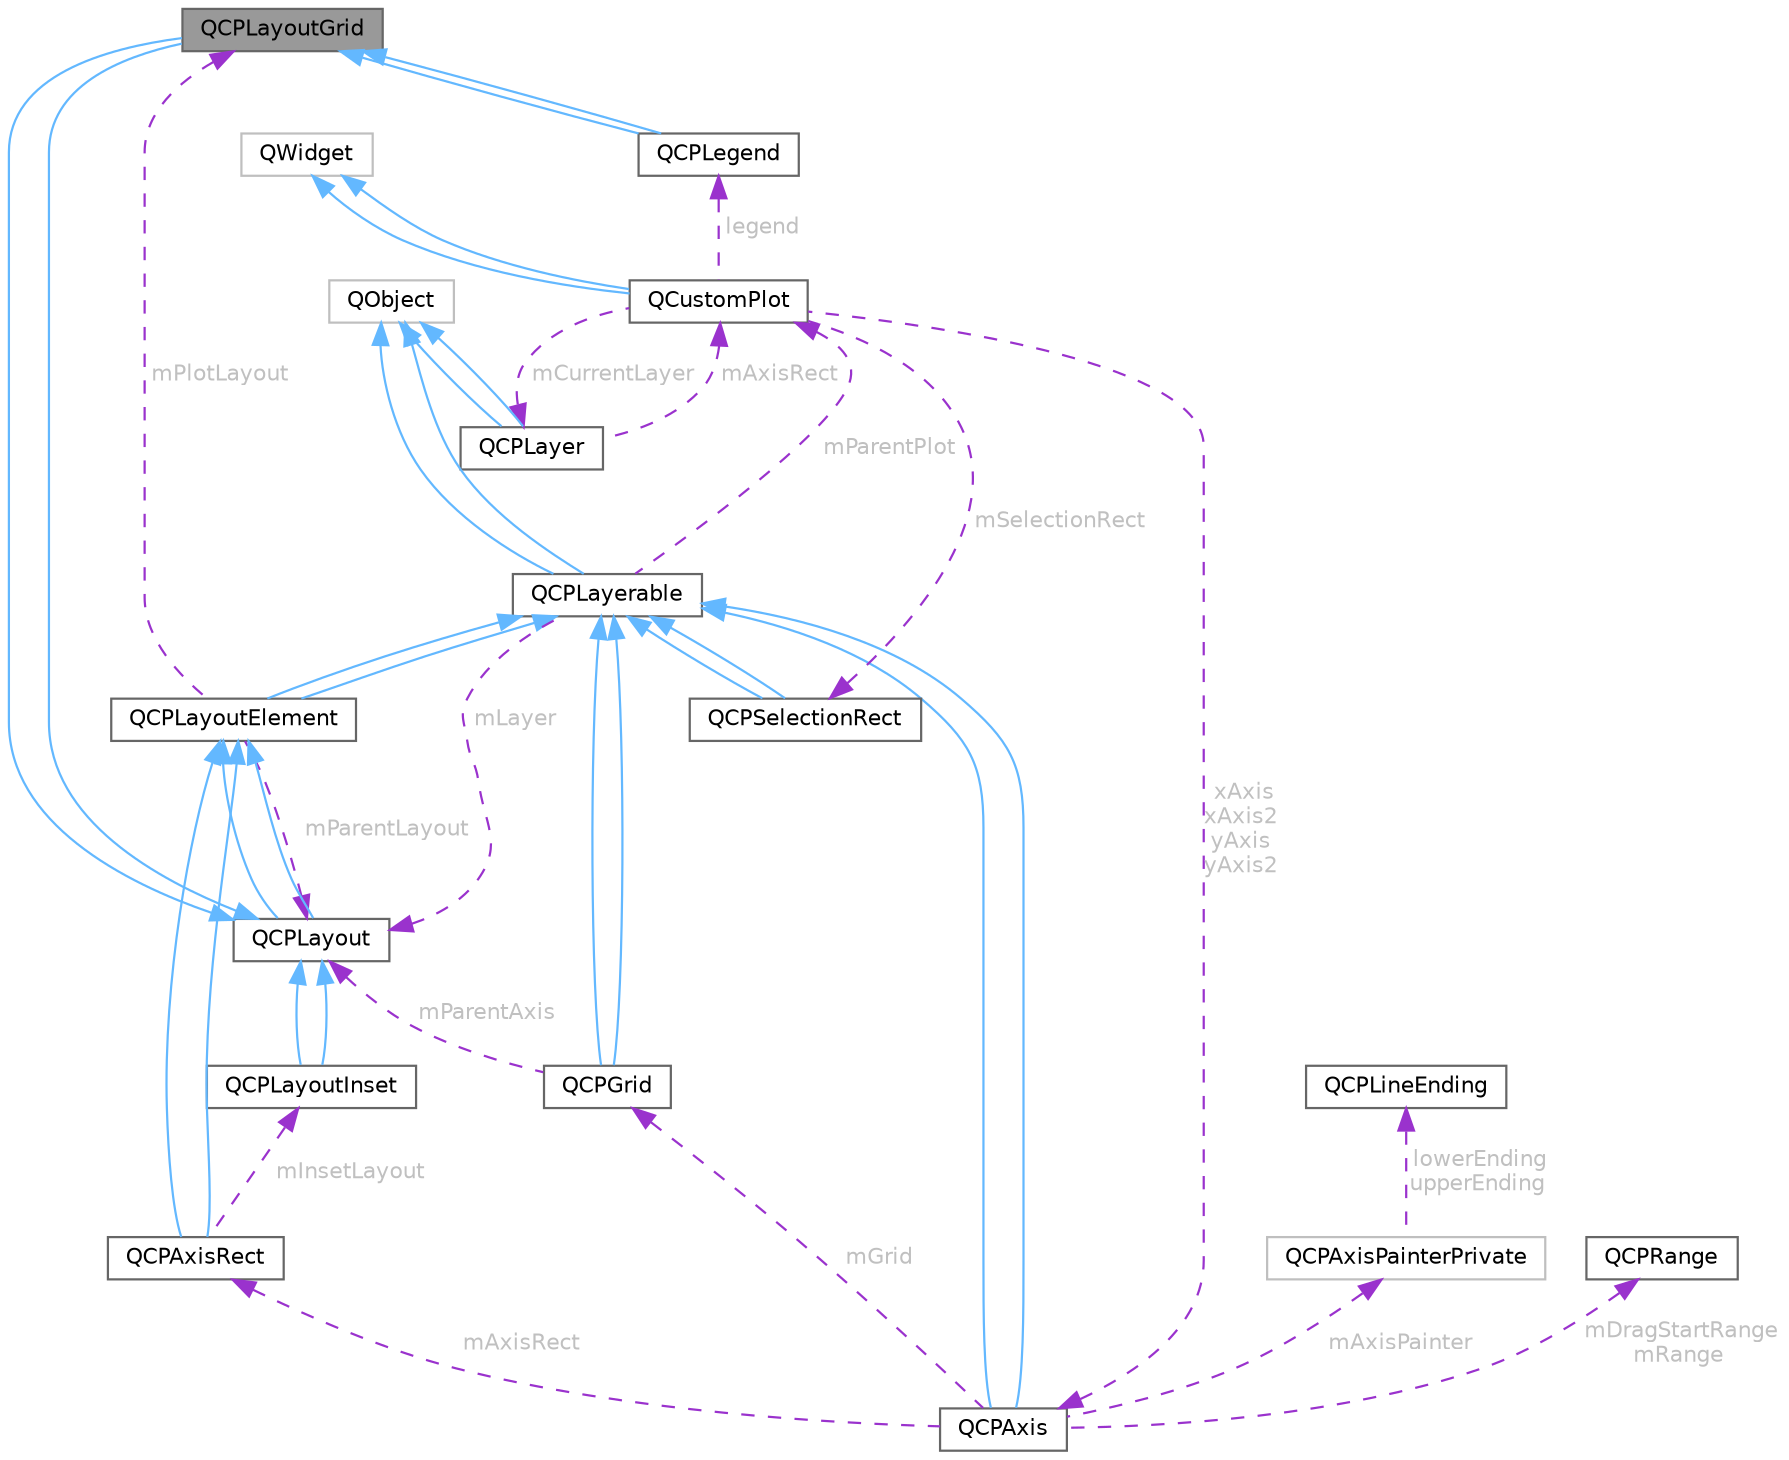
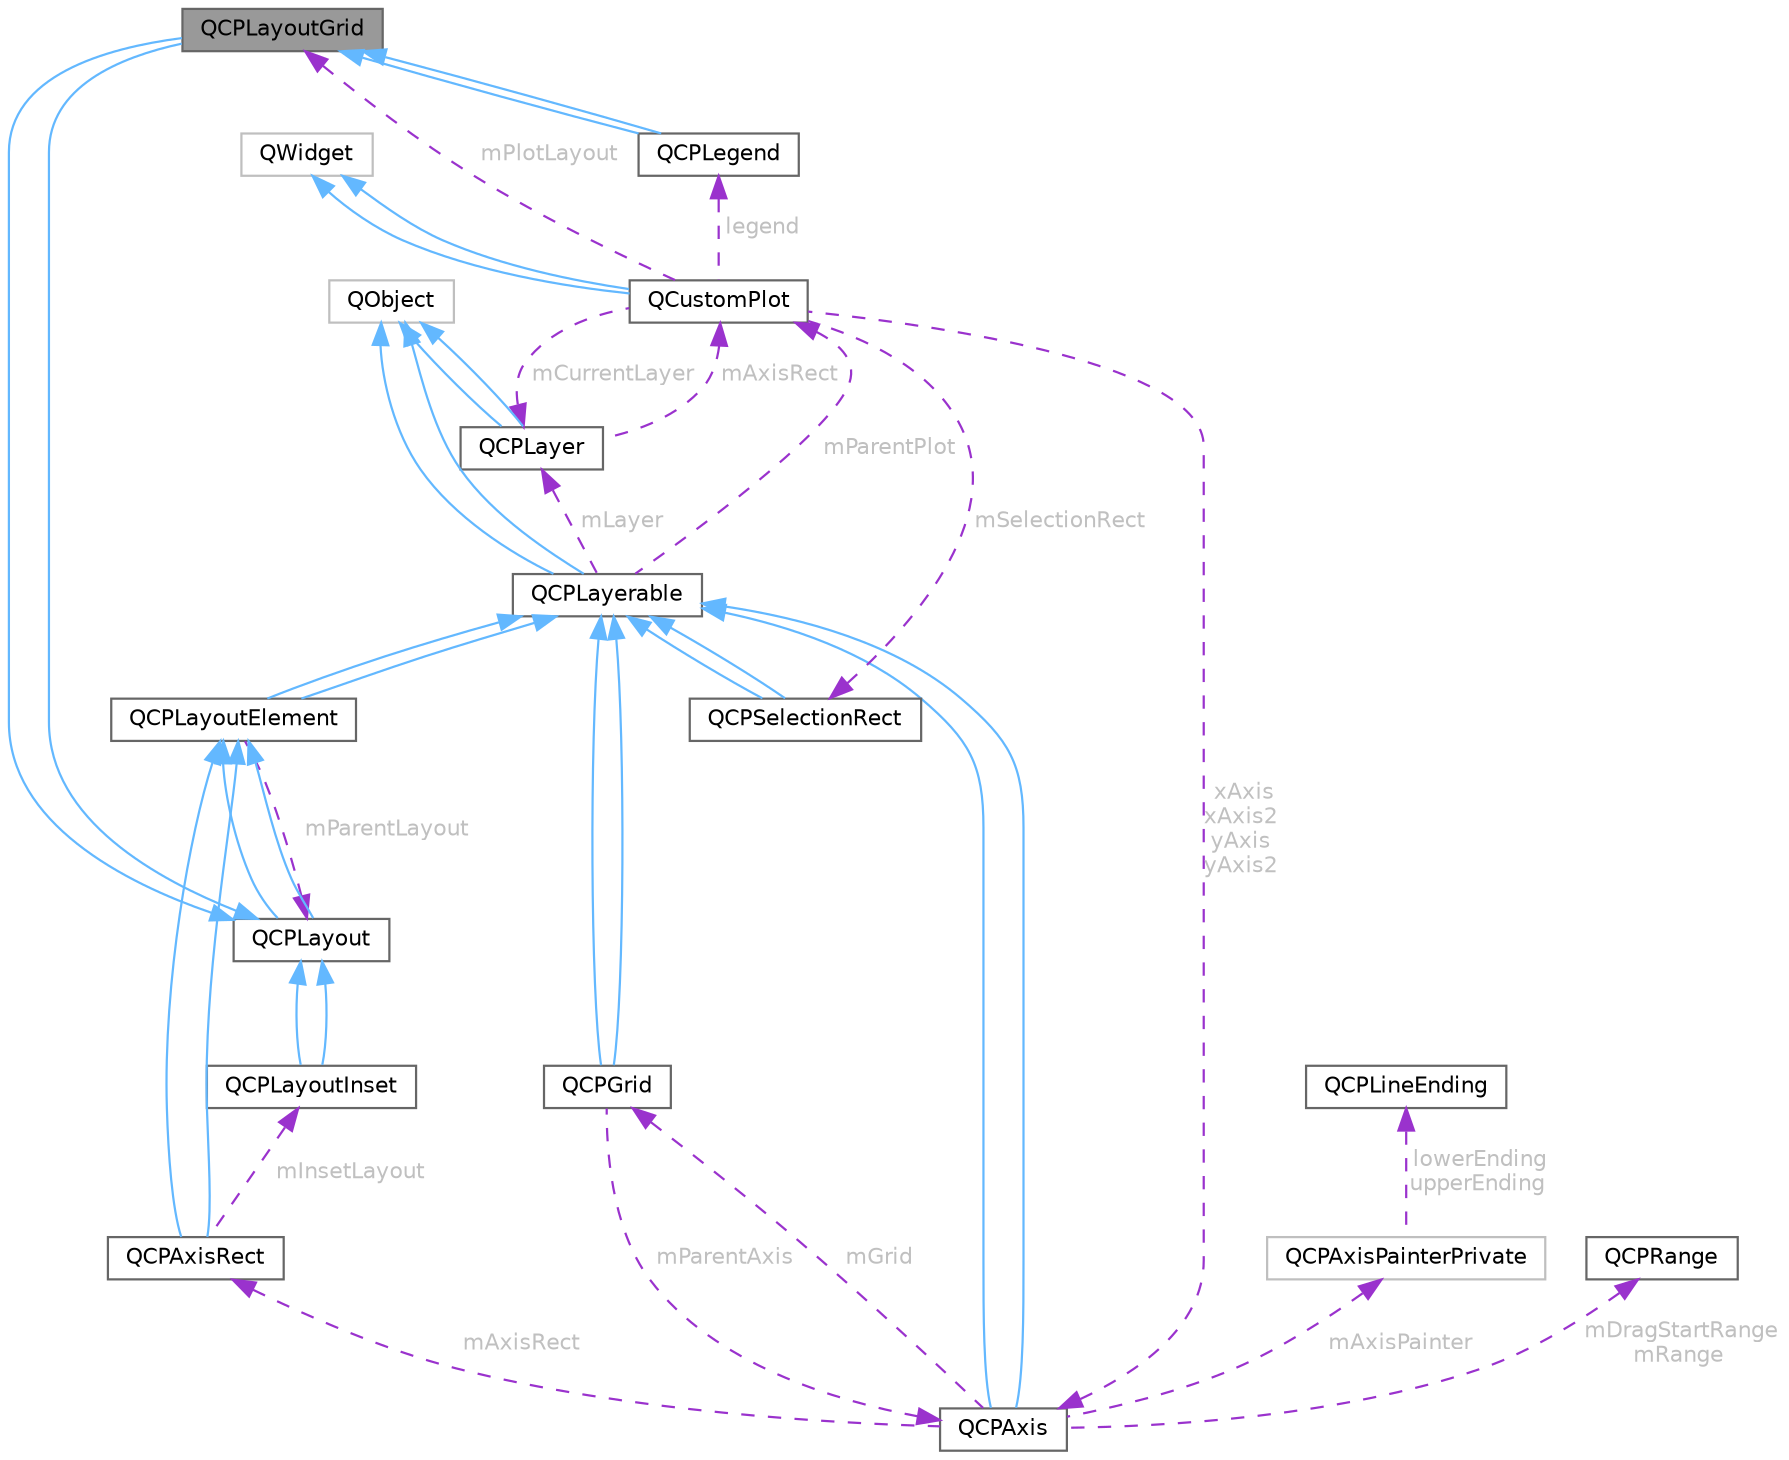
  digraph {
    node [color=gray40 fillcolor=white fontname=Helvetica fontsize=10 shape=box style=filled]
    edge [color=steelblue1 dir=back fontname=Helvetica fontsize=10 labelfontname=Helvetica labelfontsize=10 style=solid]
    n1 [fillcolor=grey60 fontcolor=black height=0.2 label=QCPLayoutGrid width=0.4]
    n2 [height=0.2 label=QCustomPlot width=0.4]
    n3 [height=0.2 label=QCPLegend width=0.4]
    n4 [height=0.2 label=QCPLayerable width=0.4]
    n5 [height=0.2 label=QCPLayer width=0.4]
    n6 [height=0.2 label=QCPLayout width=0.4]
    n7 [height=0.2 label=QCPLayoutElement width=0.4]
    n8 [height=0.2 label=QCPLayoutInset width=0.4]
    n9 [height=0.2 label=QCPAxisRect width=0.4]
    n10 [height=0.2 label=QCPAxis width=0.4]
    n11 [height=0.2 label=QCPGrid width=0.4]
    n12 [height=0.2 label=QCPSelectionRect width=0.4]
    n13 [color=grey75 height=0.2 label=QObject width=0.4]
    n14 [color=grey75 height=0.2 label=QCPAxisPainterPrivate width=0.4]
    n15 [color=grey75 height=0.2 label=QWidget width=0.4]
    n16 [height=0.2 label=QCPRange width=0.4]
    n17 [height=0.2 label=QCPLineEnding width=0.4]
-   n1 -> n7 [color=darkorchid3 fontcolor=grey label=" mPlotLayout" style=dashed]
+   n1 -> n2 [color=darkorchid3 fontcolor=grey label=" mPlotLayout" style=dashed]
    n1 -> n3
    n1 -> n3
    n2 -> n4 [color=darkorchid3 fontcolor=grey label=" mParentPlot" style=dashed]
    n2 -> n5 [color=darkorchid3 fontcolor=grey label=" mAxisRect" style=dashed]
    n3 -> n2 [color=darkorchid3 fontcolor=grey label=" legend" style=dashed]
    n4 -> n7
    n4 -> n7
    n4 -> n10
    n4 -> n10
    n4 -> n11
    n4 -> n11
    n4 -> n12
    n4 -> n12
    n5 -> n2 [color=darkorchid3 fontcolor=grey label=" mCurrentLayer" style=dashed]
-   n6 -> n4 [color=darkorchid3 fontcolor=grey label=" mLayer" style=dashed]
+   n5 -> n4 [color=darkorchid3 fontcolor=grey label=" mLayer" style=dashed]
    n6 -> n1
    n6 -> n1
    n6 -> n7 [color=darkorchid3 fontcolor=grey label=" mParentLayout" style=dashed]
    n6 -> n8
    n6 -> n8
    n7 -> n6
    n7 -> n6
    n7 -> n9
    n7 -> n9
    n8 -> n9 [color=darkorchid3 fontcolor=grey label=" mInsetLayout" style=dashed]
    n9 -> n10 [color=darkorchid3 fontcolor=grey label=" mAxisRect" style=dashed]
    n10 -> n2 [color=darkorchid3 fontcolor=grey label=" xAxis\nxAxis2\nyAxis\nyAxis2" style=dashed]
-   n6 -> n11 [color=darkorchid3 fontcolor=grey label=" mParentAxis" style=dashed]
+   n10 -> n11 [color=darkorchid3 fontcolor=grey label=" mParentAxis" style=dashed]
    n11 -> n10 [color=darkorchid3 fontcolor=grey label=" mGrid" style=dashed]
    n12 -> n2 [color=darkorchid3 fontcolor=grey label=" mSelectionRect" style=dashed]
    n13 -> n4
    n13 -> n4
    n13 -> n5
    n13 -> n5
    n14 -> n10 [color=darkorchid3 fontcolor=grey label=" mAxisPainter" style=dashed]
    n15 -> n2
    n15 -> n2
    n16 -> n10 [color=darkorchid3 fontcolor=grey label=" mDragStartRange\nmRange" style=dashed]
    n17 -> n14 [color=darkorchid3 fontcolor=grey label=" lowerEnding\nupperEnding" style=dashed]
  }
